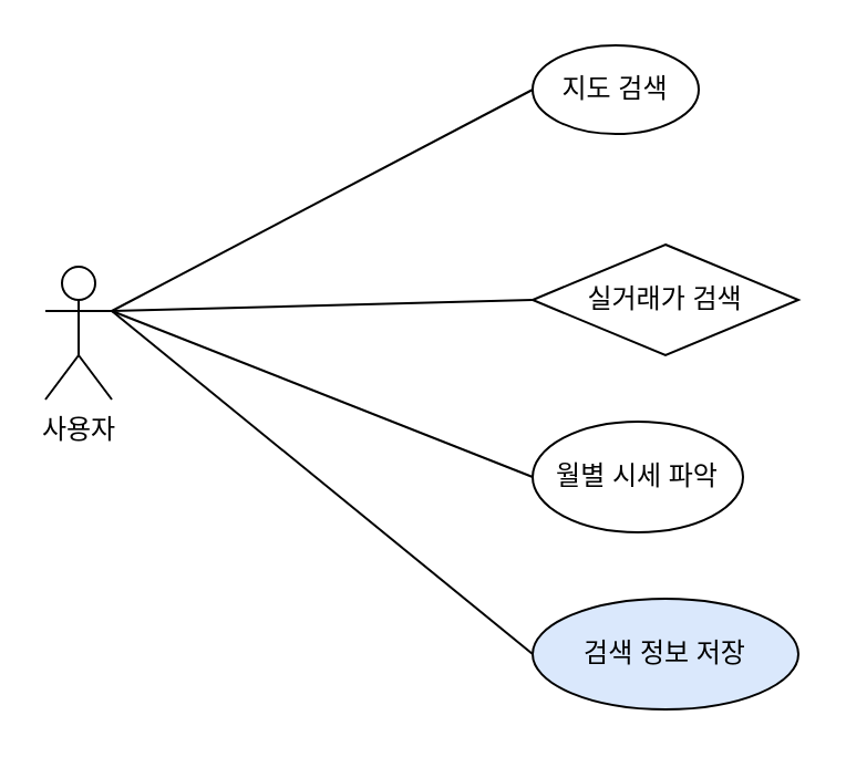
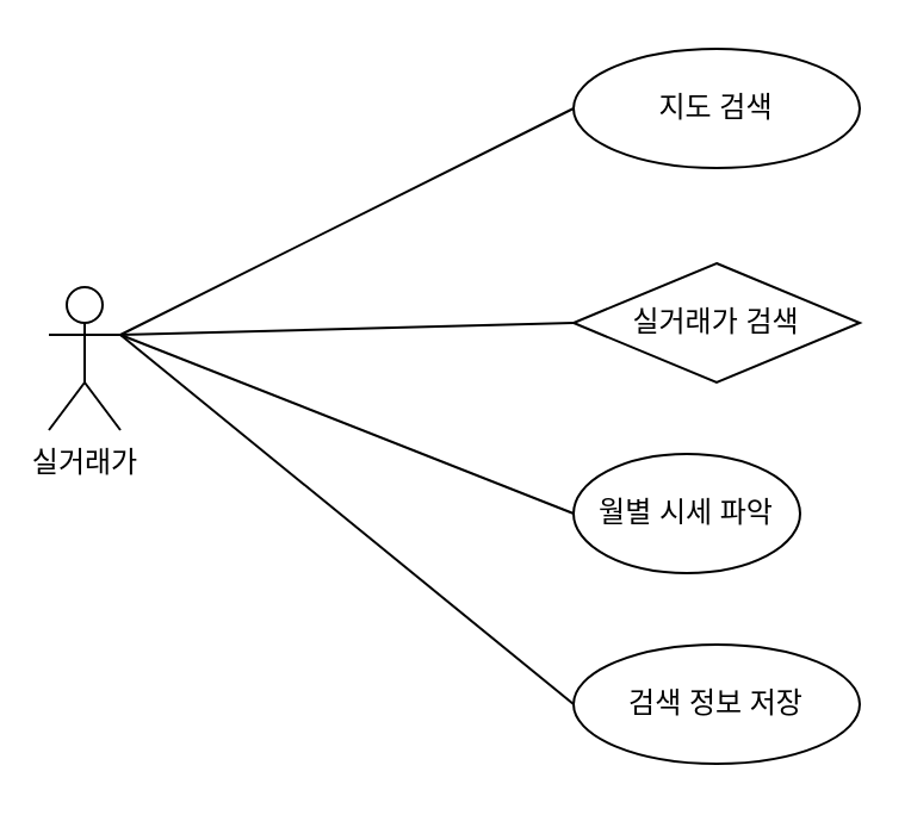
  <mxCell id="0" />
  <mxCell id="1" parent="0" />
- <mxCell id="2" value="사용자" style="shape=umlActor;verticalLabelPosition=bottom;verticalAlign=top;html=1;outlineConnect=0;" vertex="1" parent="1"><mxGeometry x="20" y="120" width="30" height="60" as="geometry" /></mxCell>
- <mxCell id="3" value="지도 검색" style="ellipse;whiteSpace=wrap;html=1;" vertex="1" parent="1"><mxGeometry x="240" y="20" width="75" height="40" as="geometry" /></mxCell>
+ <mxCell id="2" value="실거래가" style="shape=umlActor;verticalLabelPosition=bottom;verticalAlign=top;html=1;outlineConnect=0;" vertex="1" parent="1"><mxGeometry x="20" y="120" width="30" height="60" as="geometry" /></mxCell>
+ <mxCell id="3" value="지도 검색" style="ellipse;whiteSpace=wrap;html=1;" vertex="1" parent="1"><mxGeometry x="240" y="20" width="120" height="50" as="geometry" /></mxCell>
  <mxCell id="4" value="실거래가 검색" style="rhombus;whiteSpace=wrap;html=1;" vertex="1" parent="1"><mxGeometry x="240" y="110" width="120" height="50" as="geometry" /></mxCell>
  <mxCell id="5" value="월별 시세 파악" style="ellipse;whiteSpace=wrap;html=1;" vertex="1" parent="1"><mxGeometry x="240" y="190" width="95" height="50" as="geometry" /></mxCell>
- <mxCell id="6" value="검색 정보 저장" style="ellipse;whiteSpace=wrap;html=1;fillColor=#dae8fc;" vertex="1" parent="1"><mxGeometry x="240" y="270" width="120" height="50" as="geometry" /></mxCell>
+ <mxCell id="6" value="검색 정보 저장" style="ellipse;whiteSpace=wrap;html=1;" vertex="1" parent="1"><mxGeometry x="240" y="270" width="120" height="50" as="geometry" /></mxCell>
  <mxCell id="7" value="" style="endArrow=none;html=1;rounded=0;entryX=0;entryY=0.5;entryDx=0;entryDy=0;" edge="1" parent="1" target="3"><mxGeometry width="50" height="50" relative="1" as="geometry"><mxPoint x="50" y="140" as="sourcePoint" /><mxPoint x="100" y="90" as="targetPoint" /></mxGeometry></mxCell>
  <mxCell id="8" value="" style="endArrow=none;html=1;rounded=0;entryX=0;entryY=0.5;entryDx=0;entryDy=0;" edge="1" parent="1" target="4"><mxGeometry width="50" height="50" relative="1" as="geometry"><mxPoint x="50" y="140" as="sourcePoint" /><mxPoint x="100" y="90" as="targetPoint" /></mxGeometry></mxCell>
  <mxCell id="9" value="" style="endArrow=none;html=1;rounded=0;entryX=0;entryY=0.5;entryDx=0;entryDy=0;" edge="1" parent="1" target="5"><mxGeometry width="50" height="50" relative="1" as="geometry"><mxPoint x="50" y="140" as="sourcePoint" /><mxPoint x="100" y="90" as="targetPoint" /></mxGeometry></mxCell>
  <mxCell id="10" value="" style="endArrow=none;html=1;rounded=0;entryX=0;entryY=0.5;entryDx=0;entryDy=0;" edge="1" parent="1" target="6"><mxGeometry width="50" height="50" relative="1" as="geometry"><mxPoint x="50" y="140" as="sourcePoint" /><mxPoint x="100" y="90" as="targetPoint" /></mxGeometry></mxCell>
